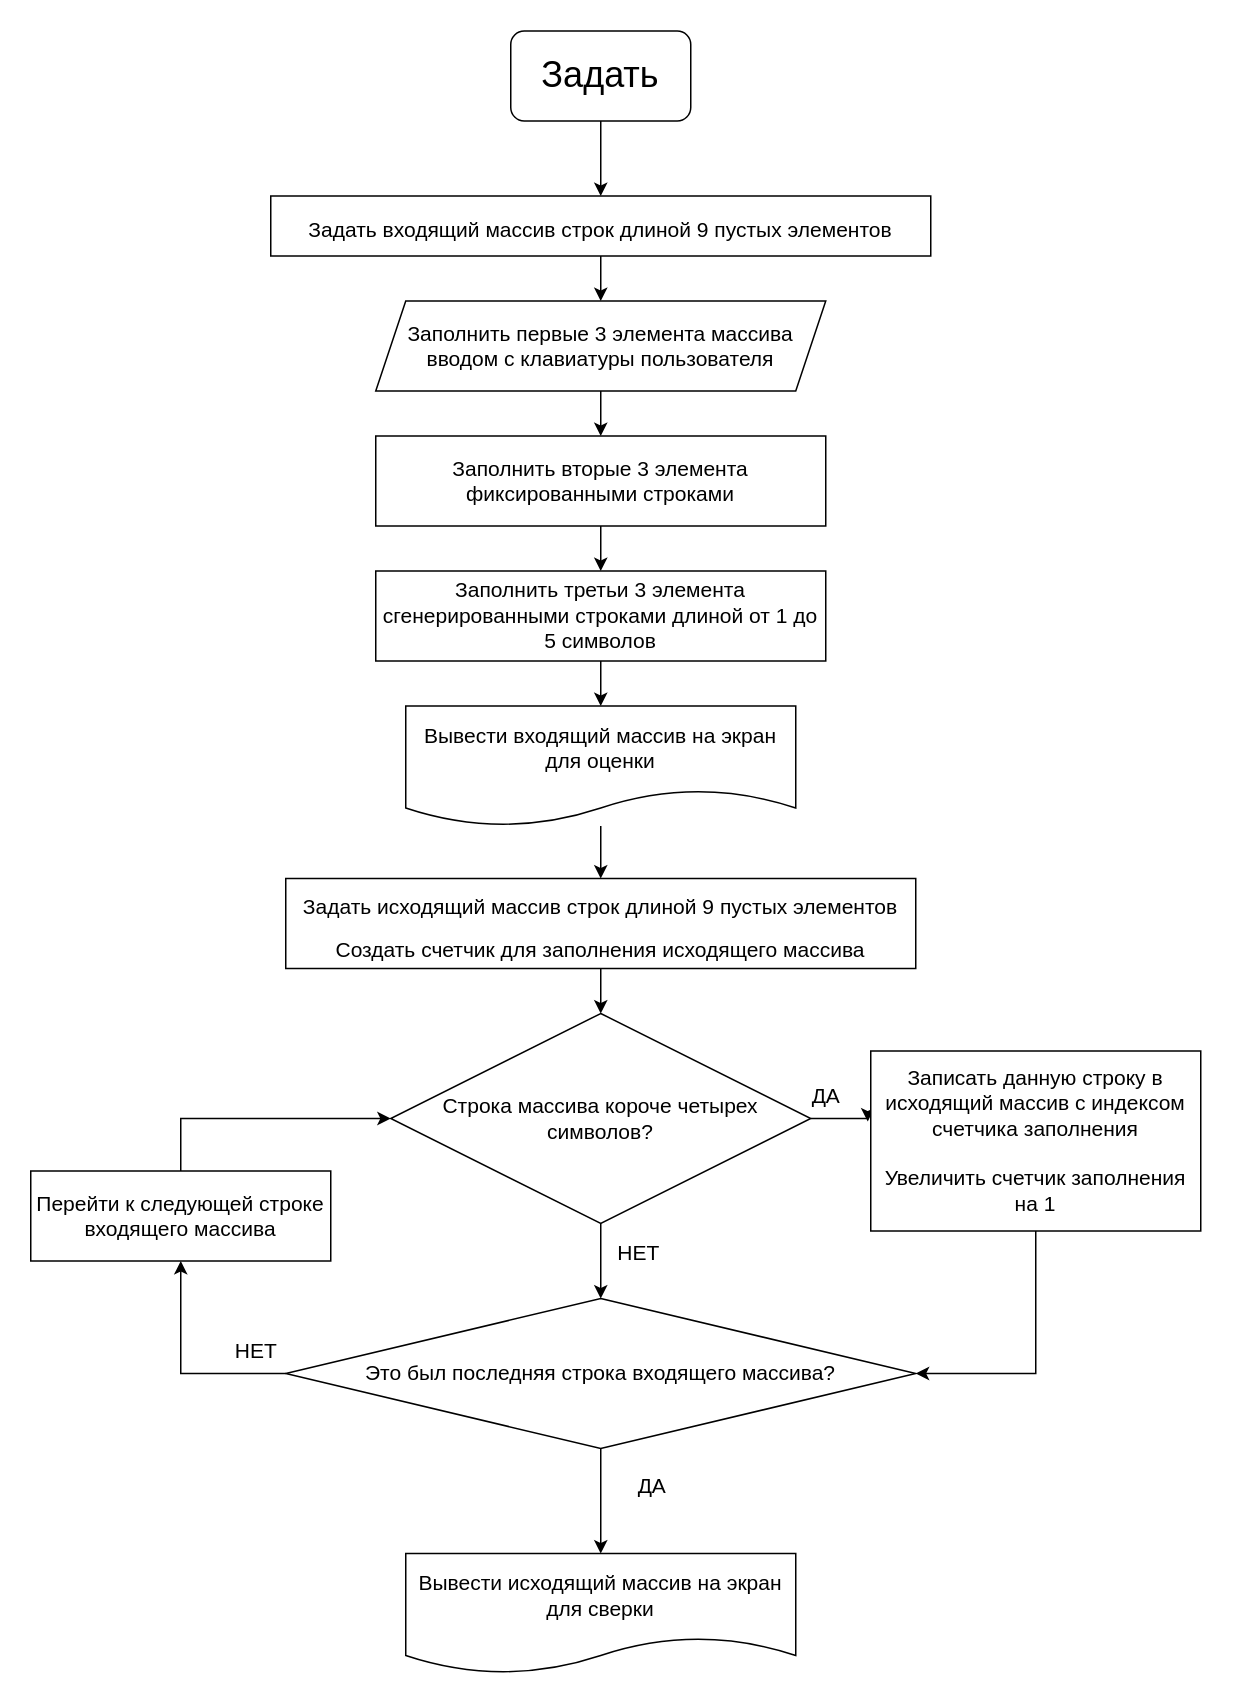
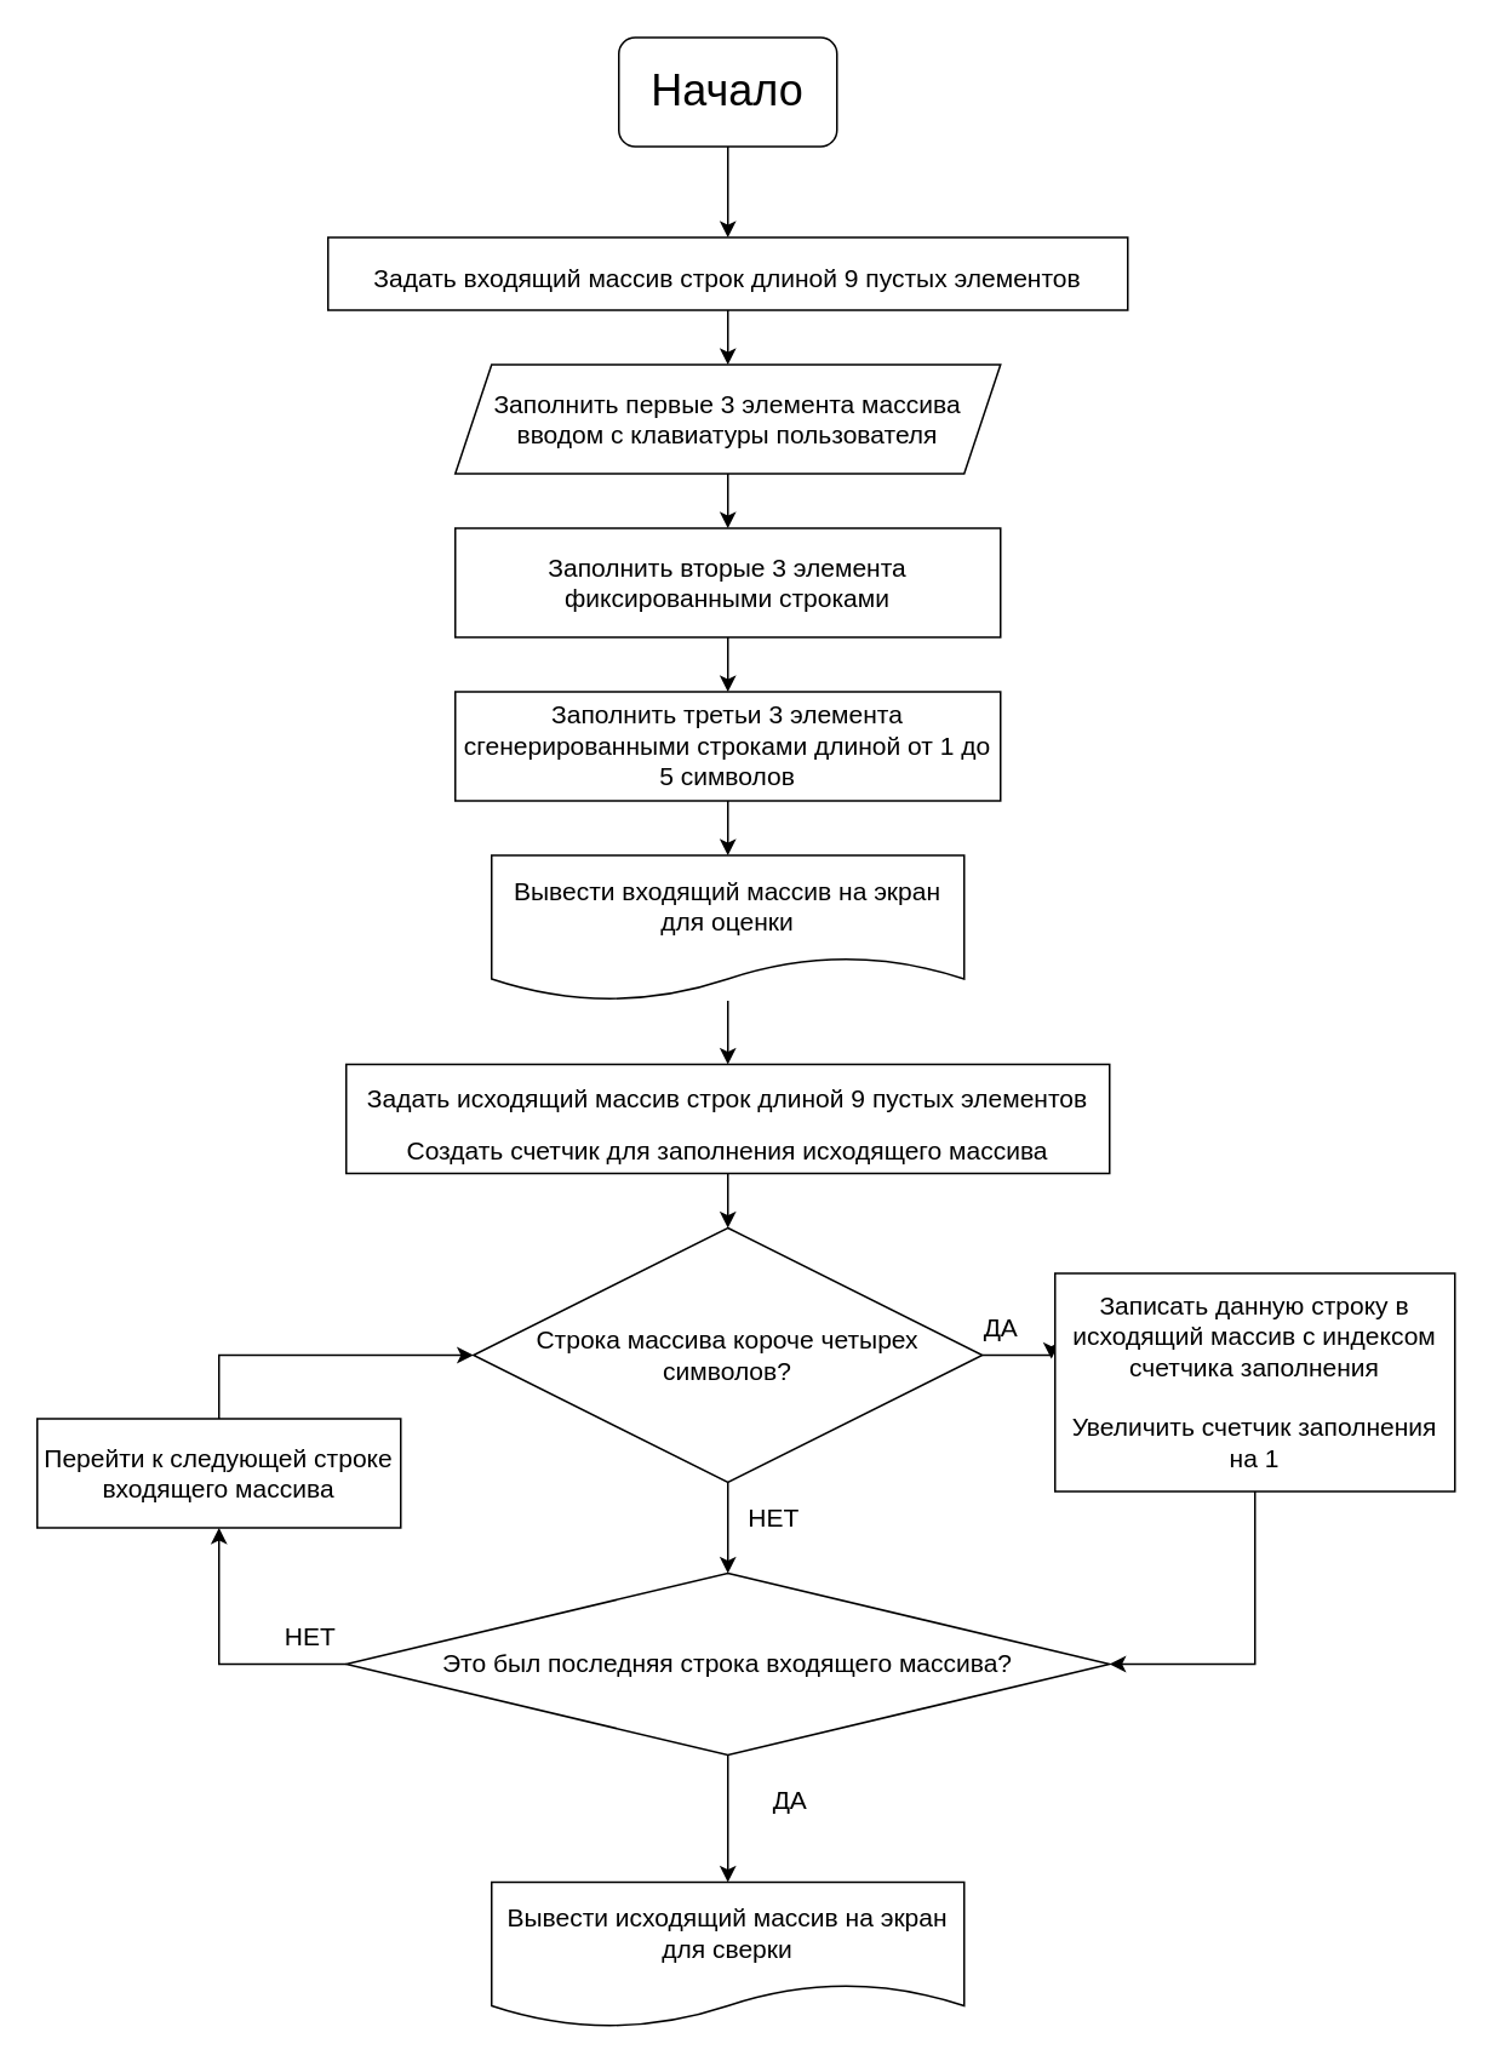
  <mxCell id="0" />
  <mxCell id="1" parent="0" />
  <mxCell id="2" value="" style="edgeStyle=orthogonalEdgeStyle;rounded=0;orthogonalLoop=1;jettySize=auto;html=1;fontSize=14;" edge="1" parent="1" source="3" target="5"><mxGeometry relative="1" as="geometry" /></mxCell>
- <mxCell id="3" value="&lt;font style=&quot;font-size: 24px;&quot;&gt;Задать&lt;/font&gt;" style="rounded=1;whiteSpace=wrap;html=1;" vertex="1" parent="1"><mxGeometry x="340" y="20" width="120" height="60" as="geometry" /></mxCell>
+ <mxCell id="3" value="&lt;font style=&quot;font-size: 24px;&quot;&gt;Начало&lt;/font&gt;" style="rounded=1;whiteSpace=wrap;html=1;" vertex="1" parent="1"><mxGeometry x="340" y="20" width="120" height="60" as="geometry" /></mxCell>
  <mxCell id="4" value="" style="edgeStyle=orthogonalEdgeStyle;rounded=0;orthogonalLoop=1;jettySize=auto;html=1;fontSize=14;" edge="1" parent="1" source="5" target="7"><mxGeometry relative="1" as="geometry" /></mxCell>
  <mxCell id="5" value="&lt;font style=&quot;font-size: 14px;&quot;&gt;Задать входящий массив строк длиной 9 пустых элементов&lt;/font&gt;" style="rounded=0;whiteSpace=wrap;html=1;fontSize=24;" vertex="1" parent="1"><mxGeometry x="180" y="130" width="440" height="40" as="geometry" /></mxCell>
  <mxCell id="6" value="" style="edgeStyle=orthogonalEdgeStyle;rounded=0;orthogonalLoop=1;jettySize=auto;html=1;fontSize=14;" edge="1" parent="1" source="7" target="9"><mxGeometry relative="1" as="geometry" /></mxCell>
  <mxCell id="7" value="Заполнить первые 3 элемента массива вводом с клавиатуры пользователя" style="shape=parallelogram;perimeter=parallelogramPerimeter;whiteSpace=wrap;html=1;fixedSize=1;fontSize=14;" vertex="1" parent="1"><mxGeometry x="250" y="200" width="300" height="60" as="geometry" /></mxCell>
  <mxCell id="8" value="" style="edgeStyle=orthogonalEdgeStyle;rounded=0;orthogonalLoop=1;jettySize=auto;html=1;fontSize=14;entryX=0.5;entryY=0;entryDx=0;entryDy=0;" edge="1" parent="1" source="9" target="11"><mxGeometry relative="1" as="geometry" /></mxCell>
  <mxCell id="9" value="Заполнить вторые 3 элемента фиксированными строками" style="rounded=0;whiteSpace=wrap;html=1;fontSize=14;" vertex="1" parent="1"><mxGeometry x="250" y="290" width="300" height="60" as="geometry" /></mxCell>
  <mxCell id="10" style="edgeStyle=orthogonalEdgeStyle;rounded=0;orthogonalLoop=1;jettySize=auto;html=1;exitX=0.5;exitY=1;exitDx=0;exitDy=0;entryX=0.5;entryY=0;entryDx=0;entryDy=0;fontSize=14;" edge="1" parent="1" source="11" target="24"><mxGeometry relative="1" as="geometry" /></mxCell>
  <mxCell id="11" value="Заполнить третьи 3 элемента сгенерированными строками длиной от 1 до 5 символов" style="rounded=0;whiteSpace=wrap;html=1;fontSize=14;" vertex="1" parent="1"><mxGeometry x="250" y="380" width="300" height="60" as="geometry" /></mxCell>
  <mxCell id="12" style="edgeStyle=orthogonalEdgeStyle;rounded=0;orthogonalLoop=1;jettySize=auto;html=1;exitX=0.5;exitY=1;exitDx=0;exitDy=0;entryX=0.5;entryY=0;entryDx=0;entryDy=0;fontSize=14;" edge="1" parent="1" source="13" target="16"><mxGeometry relative="1" as="geometry" /></mxCell>
  <mxCell id="13" value="&lt;font style=&quot;font-size: 14px;&quot;&gt;Задать исходящий массив строк длиной 9 пустых элементов&lt;br&gt;Создать счетчик для заполнения исходящего массива&lt;br&gt;&lt;/font&gt;" style="rounded=0;whiteSpace=wrap;html=1;fontSize=24;" vertex="1" parent="1"><mxGeometry x="190" y="585" width="420" height="60" as="geometry" /></mxCell>
  <mxCell id="14" style="edgeStyle=orthogonalEdgeStyle;rounded=0;orthogonalLoop=1;jettySize=auto;html=1;exitX=1;exitY=0.5;exitDx=0;exitDy=0;entryX=-0.009;entryY=0.392;entryDx=0;entryDy=0;entryPerimeter=0;fontSize=14;" edge="1" parent="1" source="16" target="18"><mxGeometry relative="1" as="geometry" /></mxCell>
  <mxCell id="15" style="edgeStyle=orthogonalEdgeStyle;rounded=0;orthogonalLoop=1;jettySize=auto;html=1;exitX=0.5;exitY=1;exitDx=0;exitDy=0;entryX=0.5;entryY=0;entryDx=0;entryDy=0;fontSize=14;" edge="1" parent="1" source="16" target="21"><mxGeometry relative="1" as="geometry" /></mxCell>
  <mxCell id="16" value="Строка массива короче четырех символов?" style="rhombus;whiteSpace=wrap;html=1;fontSize=14;" vertex="1" parent="1"><mxGeometry x="260" y="675" width="280" height="140" as="geometry" /></mxCell>
  <mxCell id="17" style="edgeStyle=orthogonalEdgeStyle;rounded=0;orthogonalLoop=1;jettySize=auto;html=1;exitX=0.5;exitY=1;exitDx=0;exitDy=0;entryX=1;entryY=0.5;entryDx=0;entryDy=0;fontSize=14;" edge="1" parent="1" source="18" target="21"><mxGeometry relative="1" as="geometry" /></mxCell>
  <mxCell id="18" value="Записать данную строку в исходящий массив с индексом счетчика заполнения&lt;br&gt;&lt;br&gt;Увеличить счетчик заполнения на 1" style="rounded=0;whiteSpace=wrap;html=1;fontSize=14;" vertex="1" parent="1"><mxGeometry x="580" y="700" width="220" height="120" as="geometry" /></mxCell>
  <mxCell id="19" style="edgeStyle=orthogonalEdgeStyle;rounded=0;orthogonalLoop=1;jettySize=auto;html=1;exitX=0.5;exitY=1;exitDx=0;exitDy=0;entryX=0.5;entryY=0;entryDx=0;entryDy=0;fontSize=14;" edge="1" parent="1" source="21" target="22"><mxGeometry relative="1" as="geometry" /></mxCell>
  <mxCell id="20" style="edgeStyle=orthogonalEdgeStyle;rounded=0;orthogonalLoop=1;jettySize=auto;html=1;exitX=0;exitY=0.5;exitDx=0;exitDy=0;entryX=0.5;entryY=1;entryDx=0;entryDy=0;fontSize=14;" edge="1" parent="1" source="21" target="26"><mxGeometry relative="1" as="geometry" /></mxCell>
  <mxCell id="21" value="Это был последняя строка входящего массива?" style="rhombus;whiteSpace=wrap;html=1;fontSize=14;" vertex="1" parent="1"><mxGeometry x="190" y="865" width="420" height="100" as="geometry" /></mxCell>
  <mxCell id="22" value="Вывести исходящий массив на экран для сверки" style="shape=document;whiteSpace=wrap;html=1;boundedLbl=1;fontSize=14;" vertex="1" parent="1"><mxGeometry x="270" y="1035" width="260" height="80" as="geometry" /></mxCell>
  <mxCell id="23" value="" style="edgeStyle=orthogonalEdgeStyle;rounded=0;orthogonalLoop=1;jettySize=auto;html=1;fontSize=14;" edge="1" parent="1" source="24" target="13"><mxGeometry relative="1" as="geometry" /></mxCell>
  <mxCell id="24" value="Вывести входящий массив на экран для оценки" style="shape=document;whiteSpace=wrap;html=1;boundedLbl=1;fontSize=14;" vertex="1" parent="1"><mxGeometry x="270" y="470" width="260" height="80" as="geometry" /></mxCell>
  <mxCell id="25" style="edgeStyle=orthogonalEdgeStyle;rounded=0;orthogonalLoop=1;jettySize=auto;html=1;exitX=0.5;exitY=0;exitDx=0;exitDy=0;entryX=0;entryY=0.5;entryDx=0;entryDy=0;fontSize=14;" edge="1" parent="1" source="26" target="16"><mxGeometry relative="1" as="geometry" /></mxCell>
  <mxCell id="26" value="Перейти к следующей строке входящего массива" style="rounded=0;whiteSpace=wrap;html=1;fontSize=14;" vertex="1" parent="1"><mxGeometry x="20" y="780" width="200" height="60" as="geometry" /></mxCell>
  <mxCell id="27" value="ДА" style="text;html=1;align=center;verticalAlign=middle;resizable=0;points=[];autosize=1;strokeColor=none;fillColor=none;fontSize=14;" vertex="1" parent="1"><mxGeometry x="530" y="715" width="40" height="30" as="geometry" /></mxCell>
  <mxCell id="28" value="НЕТ" style="text;html=1;align=center;verticalAlign=middle;resizable=0;points=[];autosize=1;strokeColor=none;fillColor=none;fontSize=14;" vertex="1" parent="1"><mxGeometry x="400" y="820" width="50" height="30" as="geometry" /></mxCell>
  <mxCell id="29" value="ДА" style="text;html=1;align=center;verticalAlign=middle;resizable=0;points=[];autosize=1;strokeColor=none;fillColor=none;fontSize=14;" vertex="1" parent="1"><mxGeometry x="414" y="975" width="40" height="30" as="geometry" /></mxCell>
  <mxCell id="30" value="НЕТ" style="text;html=1;align=center;verticalAlign=middle;resizable=0;points=[];autosize=1;strokeColor=none;fillColor=none;fontSize=14;" vertex="1" parent="1"><mxGeometry x="145" y="885" width="50" height="30" as="geometry" /></mxCell>
